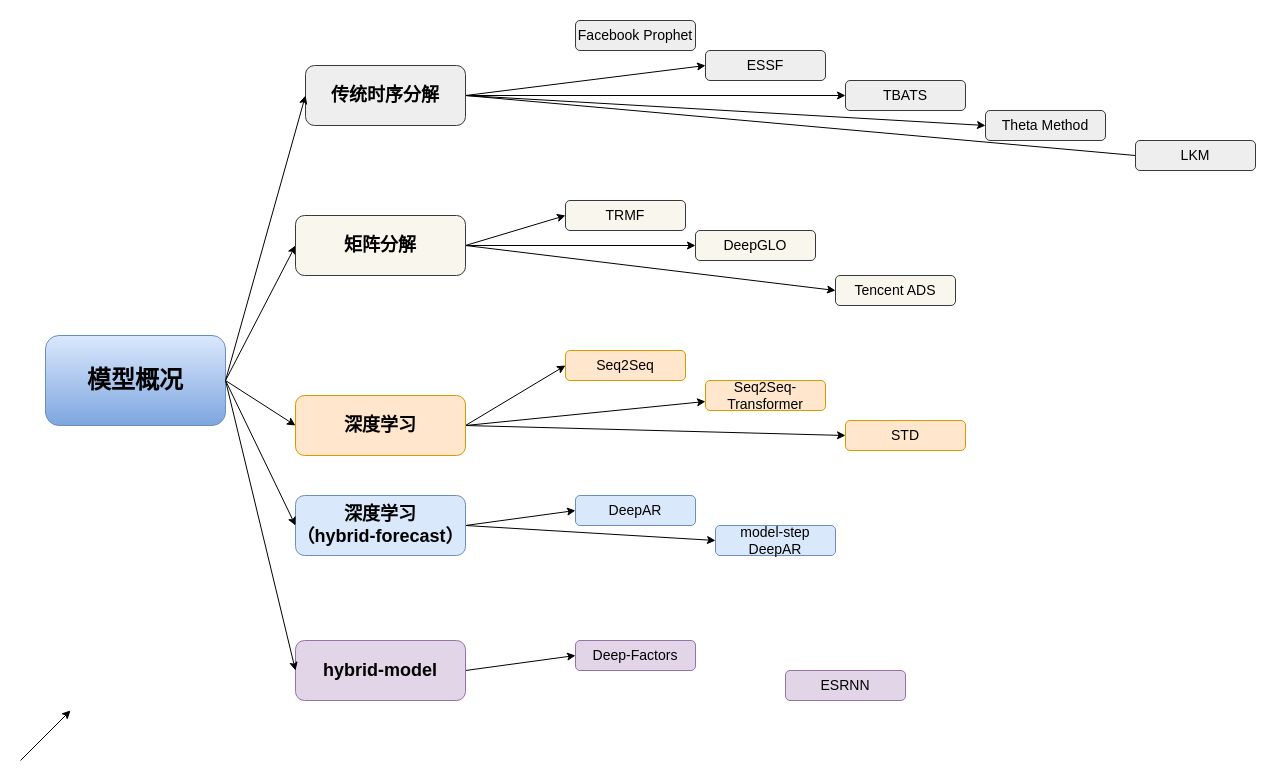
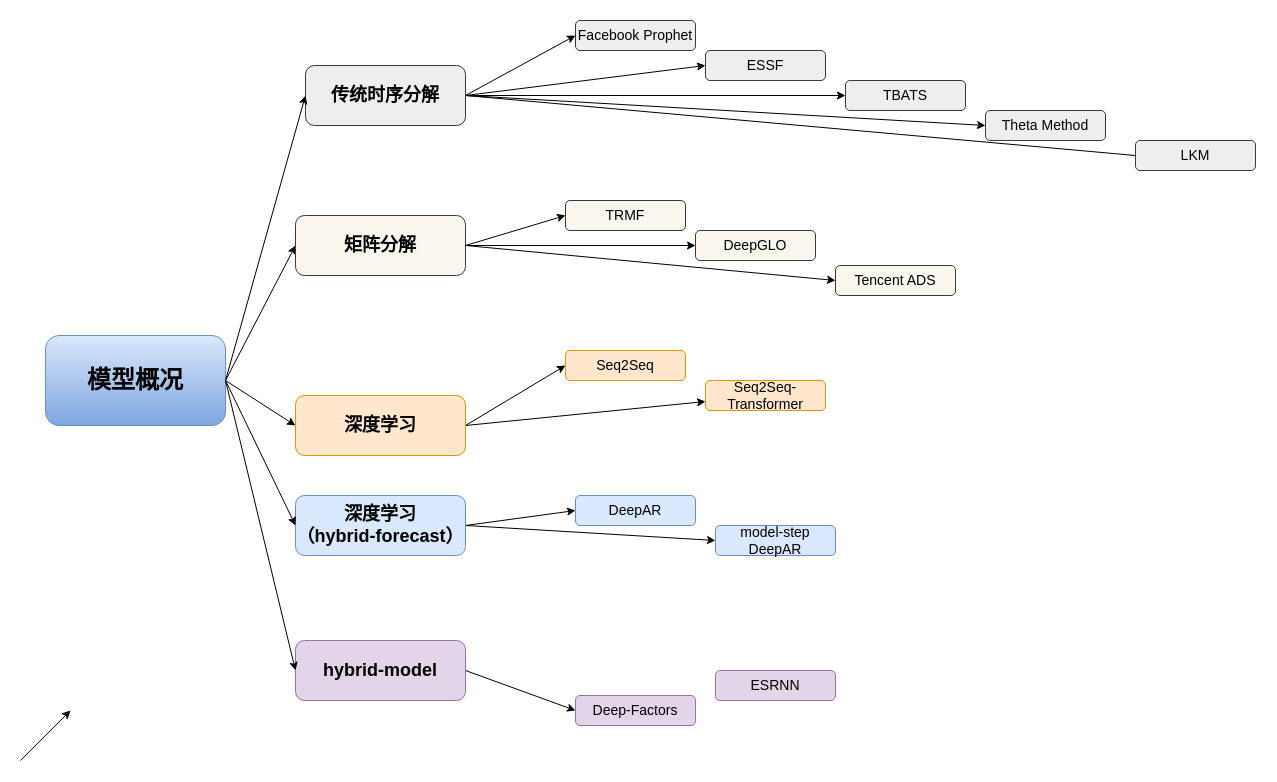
  <mxCell id="0" />
  <mxCell id="1" parent="0" />
  <mxCell id="2" value="" style="endArrow=classic;html=1;entryX=0;entryY=0.5;entryDx=0;entryDy=0;exitX=1;exitY=0.5;exitDx=0;exitDy=0;" edge="1" parent="1" target="7"><mxGeometry width="50" height="50" relative="1" as="geometry"><mxPoint x="225" y="380" as="sourcePoint" /><mxPoint x="295" y="344.5" as="targetPoint" /></mxGeometry></mxCell>
  <mxCell id="3" value="&lt;font style=&quot;font-size: 24px&quot;&gt;&lt;b&gt;模型概况&lt;/b&gt;&lt;/font&gt;" style="rounded=1;whiteSpace=wrap;html=1;fillColor=#dae8fc;strokeColor=#6c8ebf;gradientColor=#7ea6e0;" vertex="1" parent="1"><mxGeometry x="45" y="335" width="180" height="90" as="geometry" /></mxCell>
  <mxCell id="4" style="edgeStyle=none;rounded=0;orthogonalLoop=1;jettySize=auto;html=1;exitX=1;exitY=0.5;exitDx=0;exitDy=0;entryX=0;entryY=0.5;entryDx=0;entryDy=0;" edge="1" parent="1" source="7" target="30"><mxGeometry relative="1" as="geometry" /></mxCell>
  <mxCell id="5" style="edgeStyle=none;rounded=0;orthogonalLoop=1;jettySize=auto;html=1;exitX=1;exitY=0.5;exitDx=0;exitDy=0;entryX=0;entryY=0.5;entryDx=0;entryDy=0;" edge="1" parent="1" source="7" target="31"><mxGeometry relative="1" as="geometry" /></mxCell>
  <mxCell id="6" style="edgeStyle=none;rounded=0;orthogonalLoop=1;jettySize=auto;html=1;exitX=1;exitY=0.5;exitDx=0;exitDy=0;entryX=0;entryY=0.5;entryDx=0;entryDy=0;" edge="1" parent="1" source="7" target="32"><mxGeometry relative="1" as="geometry" /></mxCell>
  <mxCell id="7" value="&lt;font style=&quot;font-size: 18px&quot;&gt;&lt;b&gt;矩阵分解&lt;/b&gt;&lt;/font&gt;" style="rounded=1;whiteSpace=wrap;html=1;fillColor=#f9f7ed;strokeColor=#36393d;" vertex="1" parent="1"><mxGeometry x="295" y="215" width="170" height="60" as="geometry" /></mxCell>
  <mxCell id="8" style="edgeStyle=none;rounded=0;orthogonalLoop=1;jettySize=auto;html=1;exitX=1;exitY=0.5;exitDx=0;exitDy=0;entryX=0;entryY=0.5;entryDx=0;entryDy=0;" edge="1" parent="1" source="11" target="33"><mxGeometry relative="1" as="geometry" /></mxCell>
  <mxCell id="9" style="edgeStyle=none;rounded=0;orthogonalLoop=1;jettySize=auto;html=1;exitX=1;exitY=0.5;exitDx=0;exitDy=0;" edge="1" parent="1" source="11" target="34"><mxGeometry relative="1" as="geometry" /></mxCell>
- <mxCell id="10" style="edgeStyle=none;rounded=0;orthogonalLoop=1;jettySize=auto;html=1;exitX=1;exitY=0.5;exitDx=0;exitDy=0;entryX=0;entryY=0.5;entryDx=0;entryDy=0;" edge="1" parent="1" source="11" target="35"><mxGeometry relative="1" as="geometry" /></mxCell>
  <mxCell id="11" value="&lt;font style=&quot;font-size: 18px&quot;&gt;&lt;b&gt;深度学习&lt;/b&gt;&lt;/font&gt;" style="rounded=1;whiteSpace=wrap;html=1;fillColor=#ffe6cc;strokeColor=#d79b00;" vertex="1" parent="1"><mxGeometry x="295" y="395" width="170" height="60" as="geometry" /></mxCell>
  <mxCell id="12" style="edgeStyle=none;rounded=0;orthogonalLoop=1;jettySize=auto;html=1;exitX=1;exitY=0.5;exitDx=0;exitDy=0;entryX=0;entryY=0.5;entryDx=0;entryDy=0;" edge="1" parent="1" source="14" target="36"><mxGeometry relative="1" as="geometry" /></mxCell>
  <mxCell id="13" style="edgeStyle=none;rounded=0;orthogonalLoop=1;jettySize=auto;html=1;exitX=1;exitY=0.5;exitDx=0;exitDy=0;entryX=0;entryY=0.5;entryDx=0;entryDy=0;" edge="1" parent="1" source="14" target="37"><mxGeometry relative="1" as="geometry" /></mxCell>
  <mxCell id="14" value="&lt;font style=&quot;font-size: 18px&quot;&gt;&lt;b&gt;深度学习&lt;br&gt;（hybrid-forecast）&lt;/b&gt;&lt;/font&gt;" style="rounded=1;whiteSpace=wrap;html=1;fillColor=#dae8fc;strokeColor=#6c8ebf;" vertex="1" parent="1"><mxGeometry x="295" y="495" width="170" height="60" as="geometry" /></mxCell>
  <mxCell id="15" style="edgeStyle=none;rounded=0;orthogonalLoop=1;jettySize=auto;html=1;exitX=1;exitY=0.5;exitDx=0;exitDy=0;entryX=0;entryY=0.5;entryDx=0;entryDy=0;" edge="1" parent="1" source="16" target="38"><mxGeometry relative="1" as="geometry" /></mxCell>
  <mxCell id="16" value="&lt;font style=&quot;font-size: 18px&quot;&gt;&lt;b&gt;hybrid-model&lt;/b&gt;&lt;/font&gt;" style="rounded=1;whiteSpace=wrap;html=1;fillColor=#e1d5e7;strokeColor=#9673a6;" vertex="1" parent="1"><mxGeometry x="295" y="640" width="170" height="60" as="geometry" /></mxCell>
  <mxCell id="17" value="" style="endArrow=classic;html=1;entryX=0;entryY=0.5;entryDx=0;entryDy=0;exitX=1;exitY=0.5;exitDx=0;exitDy=0;" edge="1" parent="1" target="11"><mxGeometry width="50" height="50" relative="1" as="geometry"><mxPoint x="225" y="380" as="sourcePoint" /><mxPoint x="305" y="225" as="targetPoint" /></mxGeometry></mxCell>
  <mxCell id="18" value="&lt;font style=&quot;font-size: 14px&quot;&gt;Facebook Prophet&lt;/font&gt;" style="rounded=1;whiteSpace=wrap;html=1;fillColor=#eeeeee;strokeColor=#36393d;" vertex="1" parent="1"><mxGeometry x="575" y="20" width="120" height="30" as="geometry" /></mxCell>
  <mxCell id="19" value="&lt;font style=&quot;font-size: 14px&quot;&gt;ESSF&lt;/font&gt;" style="rounded=1;whiteSpace=wrap;html=1;fillColor=#eeeeee;strokeColor=#36393d;" vertex="1" parent="1"><mxGeometry x="705" y="50" width="120" height="30" as="geometry" /></mxCell>
  <mxCell id="20" value="&lt;font style=&quot;font-size: 14px&quot;&gt;TBATS&lt;/font&gt;" style="rounded=1;whiteSpace=wrap;html=1;fillColor=#eeeeee;strokeColor=#36393d;" vertex="1" parent="1"><mxGeometry x="845" y="80" width="120" height="30" as="geometry" /></mxCell>
+ <mxCell id="21" style="rounded=0;orthogonalLoop=1;jettySize=auto;html=1;exitX=1;exitY=0.5;exitDx=0;exitDy=0;entryX=0;entryY=0.5;entryDx=0;entryDy=0;" edge="1" parent="1" source="26" target="18"><mxGeometry relative="1" as="geometry" /></mxCell>
  <mxCell id="22" style="edgeStyle=none;rounded=0;orthogonalLoop=1;jettySize=auto;html=1;exitX=1;exitY=0.5;exitDx=0;exitDy=0;entryX=0;entryY=0.5;entryDx=0;entryDy=0;" edge="1" parent="1" source="26" target="19"><mxGeometry relative="1" as="geometry" /></mxCell>
  <mxCell id="23" style="edgeStyle=none;rounded=0;orthogonalLoop=1;jettySize=auto;html=1;exitX=1;exitY=0.5;exitDx=0;exitDy=0;entryX=0;entryY=0.5;entryDx=0;entryDy=0;" edge="1" parent="1" source="26" target="20"><mxGeometry relative="1" as="geometry" /></mxCell>
  <mxCell id="24" style="edgeStyle=none;rounded=0;orthogonalLoop=1;jettySize=auto;html=1;exitX=1;exitY=0.5;exitDx=0;exitDy=0;entryX=0;entryY=0.5;entryDx=0;entryDy=0;" edge="1" parent="1" source="26" target="28"><mxGeometry relative="1" as="geometry" /></mxCell>
  <mxCell id="25" style="edgeStyle=none;rounded=0;orthogonalLoop=1;jettySize=auto;html=1;exitX=1;exitY=0.5;exitDx=0;exitDy=0;entryX=0;entryY=0.5;entryDx=0;entryDy=0;endArrow=none;" edge="1" parent="1" source="26" target="29"><mxGeometry relative="1" as="geometry" /></mxCell>
  <mxCell id="26" value="&lt;font style=&quot;font-size: 18px&quot;&gt;&lt;b&gt;传统时序分解&lt;/b&gt;&lt;/font&gt;" style="rounded=1;whiteSpace=wrap;html=1;fillColor=#eeeeee;strokeColor=#36393d;" vertex="1" parent="1"><mxGeometry x="305" y="65" width="160" height="60" as="geometry" /></mxCell>
  <mxCell id="27" value="" style="endArrow=classic;html=1;entryX=0;entryY=0.5;entryDx=0;entryDy=0;exitX=1;exitY=0.5;exitDx=0;exitDy=0;" edge="1" parent="1" target="26"><mxGeometry width="50" height="50" relative="1" as="geometry"><mxPoint x="225" y="380" as="sourcePoint" /><mxPoint x="305" y="275" as="targetPoint" /></mxGeometry></mxCell>
  <mxCell id="28" value="&lt;font style=&quot;font-size: 14px&quot;&gt;Theta Method&lt;/font&gt;" style="rounded=1;whiteSpace=wrap;html=1;fillColor=#eeeeee;strokeColor=#36393d;" vertex="1" parent="1"><mxGeometry x="985" y="110" width="120" height="30" as="geometry" /></mxCell>
  <mxCell id="29" value="&lt;font style=&quot;font-size: 14px&quot;&gt;LKM&lt;/font&gt;" style="rounded=1;whiteSpace=wrap;html=1;fillColor=#eeeeee;strokeColor=#36393d;" vertex="1" parent="1"><mxGeometry x="1135" y="140" width="120" height="30" as="geometry" /></mxCell>
  <mxCell id="30" value="&lt;font style=&quot;font-size: 14px&quot;&gt;TRMF&lt;/font&gt;" style="rounded=1;whiteSpace=wrap;html=1;fillColor=#f9f7ed;strokeColor=#36393d;" vertex="1" parent="1"><mxGeometry x="565" y="200" width="120" height="30" as="geometry" /></mxCell>
  <mxCell id="31" value="&lt;font style=&quot;font-size: 14px&quot;&gt;DeepGLO&lt;/font&gt;" style="rounded=1;whiteSpace=wrap;html=1;fillColor=#f9f7ed;strokeColor=#36393d;" vertex="1" parent="1"><mxGeometry x="695" y="230" width="120" height="30" as="geometry" /></mxCell>
- <mxCell id="32" value="&lt;font style=&quot;font-size: 14px&quot;&gt;Tencent ADS&lt;/font&gt;" style="rounded=1;whiteSpace=wrap;html=1;fillColor=#f9f7ed;strokeColor=#36393d;" vertex="1" parent="1"><mxGeometry x="835" y="275" width="120" height="30" as="geometry" /></mxCell>
+ <mxCell id="32" value="&lt;font style=&quot;font-size: 14px&quot;&gt;Tencent ADS&lt;/font&gt;" style="rounded=1;whiteSpace=wrap;html=1;fillColor=#f9f7ed;strokeColor=#36393d;" vertex="1" parent="1"><mxGeometry x="835" y="265" width="120" height="30" as="geometry" /></mxCell>
  <mxCell id="33" value="&lt;font style=&quot;font-size: 14px&quot;&gt;Seq2Seq&lt;/font&gt;" style="rounded=1;whiteSpace=wrap;html=1;fillColor=#ffe6cc;strokeColor=#d79b00;" vertex="1" parent="1"><mxGeometry x="565" y="350" width="120" height="30" as="geometry" /></mxCell>
  <mxCell id="34" value="&lt;font style=&quot;font-size: 14px&quot;&gt;Seq2Seq-Transformer&lt;/font&gt;" style="rounded=1;whiteSpace=wrap;html=1;fillColor=#ffe6cc;strokeColor=#d79b00;" vertex="1" parent="1"><mxGeometry x="705" y="380" width="120" height="30" as="geometry" /></mxCell>
- <mxCell id="35" value="&lt;font style=&quot;font-size: 14px&quot;&gt;STD&lt;/font&gt;" style="rounded=1;whiteSpace=wrap;html=1;fillColor=#ffe6cc;strokeColor=#d79b00;" vertex="1" parent="1"><mxGeometry x="845" y="420" width="120" height="30" as="geometry" /></mxCell>
  <mxCell id="36" value="&lt;font style=&quot;font-size: 14px&quot;&gt;DeepAR&lt;/font&gt;" style="rounded=1;whiteSpace=wrap;html=1;fillColor=#dae8fc;strokeColor=#6c8ebf;" vertex="1" parent="1"><mxGeometry x="575" y="495" width="120" height="30" as="geometry" /></mxCell>
  <mxCell id="37" value="&lt;font style=&quot;font-size: 14px&quot;&gt;model-step DeepAR&lt;/font&gt;" style="rounded=1;whiteSpace=wrap;html=1;fillColor=#dae8fc;strokeColor=#6c8ebf;" vertex="1" parent="1"><mxGeometry x="715" y="525" width="120" height="30" as="geometry" /></mxCell>
- <mxCell id="38" value="&lt;font style=&quot;font-size: 14px&quot;&gt;Deep-Factors&lt;/font&gt;" style="rounded=1;whiteSpace=wrap;html=1;fillColor=#e1d5e7;strokeColor=#9673a6;" vertex="1" parent="1"><mxGeometry x="575" y="640" width="120" height="30" as="geometry" /></mxCell>
- <mxCell id="39" value="&lt;font style=&quot;font-size: 14px&quot;&gt;ESRNN&lt;/font&gt;" style="rounded=1;whiteSpace=wrap;html=1;fillColor=#e1d5e7;strokeColor=#9673a6;" vertex="1" parent="1"><mxGeometry x="785" y="670" width="120" height="30" as="geometry" /></mxCell>
+ <mxCell id="38" value="&lt;font style=&quot;font-size: 14px&quot;&gt;Deep-Factors&lt;/font&gt;" style="rounded=1;whiteSpace=wrap;html=1;fillColor=#e1d5e7;strokeColor=#9673a6;" vertex="1" parent="1"><mxGeometry x="575" y="695" width="120" height="30" as="geometry" /></mxCell>
+ <mxCell id="39" value="&lt;font style=&quot;font-size: 14px&quot;&gt;ESRNN&lt;/font&gt;" style="rounded=1;whiteSpace=wrap;html=1;fillColor=#e1d5e7;strokeColor=#9673a6;" vertex="1" parent="1"><mxGeometry x="715" y="670" width="120" height="30" as="geometry" /></mxCell>
  <mxCell id="40" value="" style="endArrow=classic;html=1;entryX=0;entryY=0.5;entryDx=0;entryDy=0;exitX=1;exitY=0.5;exitDx=0;exitDy=0;" edge="1" parent="1" target="14"><mxGeometry width="50" height="50" relative="1" as="geometry"><mxPoint x="225" y="380" as="sourcePoint" /><mxPoint x="305" y="390" as="targetPoint" /></mxGeometry></mxCell>
  <mxCell id="41" value="" style="endArrow=classic;html=1;entryX=0;entryY=0.5;entryDx=0;entryDy=0;exitX=1;exitY=0.5;exitDx=0;exitDy=0;" edge="1" parent="1" target="16"><mxGeometry width="50" height="50" relative="1" as="geometry"><mxPoint x="225" y="380" as="sourcePoint" /><mxPoint x="305" y="535" as="targetPoint" /></mxGeometry></mxCell>
  <mxCell id="42" value="" style="endArrow=classic;html=1;" edge="1" parent="1"><mxGeometry width="50" height="50" relative="1" as="geometry"><mxPoint x="20" y="760" as="sourcePoint" /><mxPoint x="70" y="710" as="targetPoint" /></mxGeometry></mxCell>
